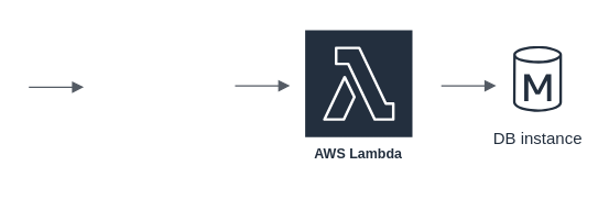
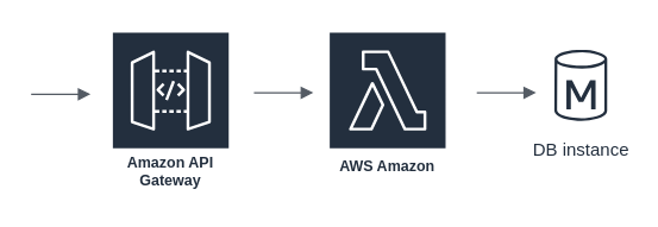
  <mxCell id="0" />
  <mxCell id="1" parent="0" />
- <mxCell id="3" value="AWS Lambda" style="outlineConnect=0;fontColor=#232F3E;gradientColor=none;strokeColor=#ffffff;fillColor=#232F3E;dashed=0;verticalLabelPosition=middle;verticalAlign=bottom;align=center;html=1;whiteSpace=wrap;fontSize=10;fontStyle=1;spacing=3;shape=mxgraph.aws4.productIcon;prIcon=mxgraph.aws4.lambda;" parent="1" vertex="1"><mxGeometry x="220" y="20.5" width="80" height="100" as="geometry" /></mxCell>
+ <mxCell id="2" value="Amazon API Gateway" style="outlineConnect=0;fontColor=#232F3E;gradientColor=none;strokeColor=#ffffff;fillColor=#232F3E;dashed=0;verticalLabelPosition=middle;verticalAlign=bottom;align=center;html=1;whiteSpace=wrap;fontSize=10;fontStyle=1;spacing=3;shape=mxgraph.aws4.productIcon;prIcon=mxgraph.aws4.api_gateway;" parent="1" vertex="1"><mxGeometry x="74" y="20.5" width="80" height="110" as="geometry" /></mxCell>
+ <mxCell id="3" value="AWS Amazon" style="outlineConnect=0;fontColor=#232F3E;gradientColor=none;strokeColor=#ffffff;fillColor=#232F3E;dashed=0;verticalLabelPosition=middle;verticalAlign=bottom;align=center;html=1;whiteSpace=wrap;fontSize=10;fontStyle=1;spacing=3;shape=mxgraph.aws4.productIcon;prIcon=mxgraph.aws4.lambda;" parent="1" vertex="1"><mxGeometry x="220" y="20.5" width="80" height="100" as="geometry" /></mxCell>
  <mxCell id="4" value="DB instance" style="outlineConnect=0;fontColor=#232F3E;gradientColor=none;strokeColor=#232F3E;fillColor=#ffffff;dashed=0;verticalLabelPosition=bottom;verticalAlign=top;align=center;html=1;fontSize=12;fontStyle=0;aspect=fixed;shape=mxgraph.aws4.resourceIcon;resIcon=mxgraph.aws4.db_instance;" parent="1" vertex="1"><mxGeometry x="360" y="27" width="60" height="60" as="geometry" /></mxCell>
  <mxCell id="5" value="" style="edgeStyle=orthogonalEdgeStyle;html=1;endArrow=block;elbow=vertical;startArrow=none;endFill=1;strokeColor=#545B64;rounded=0;" parent="1" edge="1"><mxGeometry width="100" relative="1" as="geometry"><mxPoint x="170" y="62" as="sourcePoint" /><mxPoint x="210" y="62" as="targetPoint" /></mxGeometry></mxCell>
  <mxCell id="6" value="" style="edgeStyle=orthogonalEdgeStyle;html=1;endArrow=block;elbow=vertical;startArrow=none;endFill=1;strokeColor=#545B64;rounded=0;" parent="1" edge="1"><mxGeometry width="100" relative="1" as="geometry"><mxPoint x="320" y="62" as="sourcePoint" /><mxPoint x="360" y="62" as="targetPoint" /></mxGeometry></mxCell>
  <mxCell id="7" value="" style="edgeStyle=orthogonalEdgeStyle;html=1;endArrow=block;elbow=vertical;startArrow=none;endFill=1;strokeColor=#545B64;rounded=0;" parent="1" edge="1"><mxGeometry width="100" relative="1" as="geometry"><mxPoint x="20" y="63" as="sourcePoint" /><mxPoint x="60" y="63" as="targetPoint" /></mxGeometry></mxCell>
